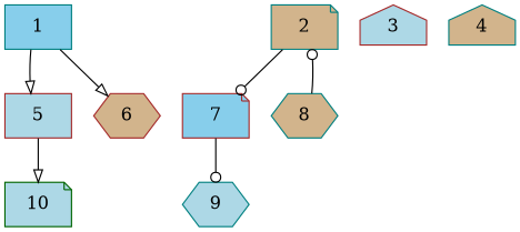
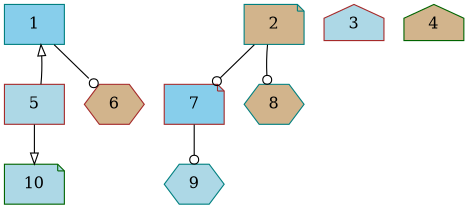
  digraph {
    node [alpha=0.12 color=teal fillcolor=lightblue shape=hexagon style=filled]
    edge [arrowhead=onormal]
    1 [fillcolor=skyblue shape=box]
    5 [alpha=0.19 color=brown shape=box]
    6 [alpha=0.19 color=brown fillcolor=tan]
    10 [alpha=0.16 color=darkgreen shape=note]
    9 [alpha=0.13]
    2 [alpha=0.07 fillcolor=tan shape=note]
    7 [color=brown fillcolor=skyblue shape=note]
    8 [alpha=0.04 fillcolor=tan]
    3 [alpha=0.00 color=brown shape=house]
-   4 [alpha=0.08 fillcolor=tan shape=house]
-   1 -> 5
-   1 -> 6
+   4 [alpha=0.08 color=darkgreen fillcolor=tan shape=house]
+   5 -> 1
+   1 -> 6 [arrowhead=odot]
    5 -> 10
    2 -> 7 [arrowhead=odot]
-   8 -> 2 [arrowhead=odot]
+   2 -> 8 [arrowhead=odot]
    7 -> 9 [arrowhead=odot]
  }
